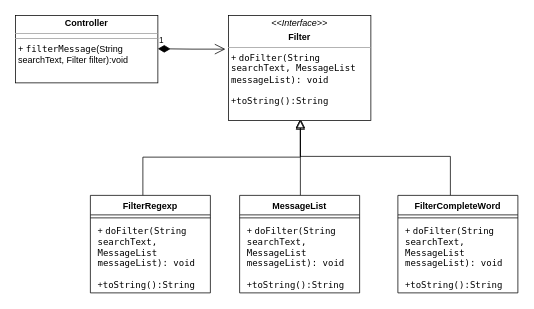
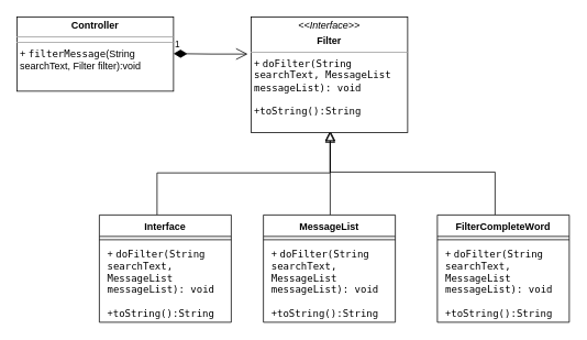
  <mxCell id="0" />
  <mxCell id="1" parent="0" />
  <mxCell id="2" value="" style="endArrow=block;endSize=10;endFill=0;shadow=0;strokeWidth=1;rounded=0;edgeStyle=elbowEdgeStyle;elbow=vertical;" parent="1" edge="1"><mxGeometry width="160" relative="1" as="geometry"><mxPoint x="190" y="260" as="sourcePoint" /><mxPoint x="400" y="158" as="targetPoint" /></mxGeometry></mxCell>
  <mxCell id="3" value="" style="endArrow=block;endSize=10;endFill=0;shadow=0;strokeWidth=1;rounded=0;edgeStyle=elbowEdgeStyle;elbow=vertical;" parent="1" edge="1"><mxGeometry width="160" relative="1" as="geometry"><mxPoint x="400" y="260" as="sourcePoint" /><mxPoint x="400" y="158" as="targetPoint" /></mxGeometry></mxCell>
  <mxCell id="4" value="" style="endArrow=block;endSize=10;endFill=0;shadow=0;strokeWidth=1;rounded=0;edgeStyle=elbowEdgeStyle;elbow=vertical;exitX=0.5;exitY=0;exitDx=0;exitDy=0;" parent="1" edge="1"><mxGeometry width="160" relative="1" as="geometry"><mxPoint x="600" y="260" as="sourcePoint" /><mxPoint x="400" y="160" as="targetPoint" /><Array as="points"><mxPoint x="439" y="208" /></Array></mxGeometry></mxCell>
  <mxCell id="5" value="&lt;p style=&quot;margin:0px;margin-top:4px;text-align:center;&quot;&gt;&lt;i&gt;&amp;lt;&amp;lt;Interface&amp;gt;&amp;gt;&lt;/i&gt;&lt;/p&gt;&lt;p style=&quot;margin:0px;margin-top:4px;text-align:center;&quot;&gt;&lt;b&gt;Filter&lt;/b&gt;&lt;br&gt;&lt;/p&gt;&lt;hr size=&quot;1&quot;&gt;&lt;p style=&quot;margin:0px;margin-left:4px;&quot;&gt;+ &lt;code&gt;&lt;span class=&quot;hljs-title.function&quot;&gt;doFilter&lt;/span&gt;&lt;span class=&quot;hljs-params&quot;&gt;(String searchText, MessageList messageList)&lt;/span&gt;: &lt;/code&gt;&lt;code&gt;void&lt;/code&gt;&lt;/p&gt;&lt;p style=&quot;margin:0px;margin-left:4px;&quot;&gt;&lt;br&gt;+&lt;code&gt;&lt;span class=&quot;hljs-title.function&quot;&gt;toString&lt;/span&gt;&lt;span class=&quot;hljs-params&quot;&gt;()&lt;/span&gt;:&lt;/code&gt;&lt;code&gt;String &lt;/code&gt;&lt;/p&gt;" style="verticalAlign=top;align=left;overflow=fill;fontSize=12;fontFamily=Helvetica;html=1;whiteSpace=wrap;" parent="1" vertex="1"><mxGeometry x="304" y="20" width="190" height="140" as="geometry" /></mxCell>
  <mxCell id="6" value="MessageList" style="swimlane;fontStyle=1;align=center;verticalAlign=top;childLayout=stackLayout;horizontal=1;startSize=26;horizontalStack=0;resizeParent=1;resizeParentMax=0;resizeLast=0;collapsible=1;marginBottom=0;whiteSpace=wrap;html=1;" parent="1" vertex="1"><mxGeometry x="319" y="260" width="160" height="130" as="geometry" /></mxCell>
  <mxCell id="7" value="" style="line;strokeWidth=1;fillColor=none;align=left;verticalAlign=middle;spacingTop=-1;spacingLeft=3;spacingRight=3;rotatable=0;labelPosition=right;points=[];portConstraint=eastwest;strokeColor=inherit;" parent="6" vertex="1"><mxGeometry y="26" width="160" height="8" as="geometry" /></mxCell>
  <mxCell id="8" value="&lt;p style=&quot;margin:0px;margin-left:4px;&quot;&gt;+ &lt;code&gt;doFilter&lt;span class=&quot;hljs-params&quot;&gt;(String searchText, MessageList messageList)&lt;/span&gt;: &lt;/code&gt;&lt;code&gt;void&lt;/code&gt;&lt;/p&gt;&lt;p style=&quot;margin:0px;margin-left:4px;&quot;&gt;&lt;br&gt;+&lt;code&gt;&lt;span class=&quot;hljs-title.function&quot;&gt;toString&lt;/span&gt;&lt;span class=&quot;hljs-params&quot;&gt;()&lt;/span&gt;:&lt;/code&gt;&lt;code&gt;String &lt;/code&gt;&lt;/p&gt;" style="text;strokeColor=none;fillColor=none;align=left;verticalAlign=top;spacingLeft=4;spacingRight=4;overflow=hidden;rotatable=0;points=[[0,0.5],[1,0.5]];portConstraint=eastwest;whiteSpace=wrap;html=1;" parent="6" vertex="1"><mxGeometry y="34" width="160" height="96" as="geometry" /></mxCell>
- <mxCell id="9" value="FilterRegexp" style="swimlane;fontStyle=1;align=center;verticalAlign=top;childLayout=stackLayout;horizontal=1;startSize=26;horizontalStack=0;resizeParent=1;resizeParentMax=0;resizeLast=0;collapsible=1;marginBottom=0;whiteSpace=wrap;html=1;" parent="1" vertex="1"><mxGeometry x="120" y="260" width="160" height="130" as="geometry" /></mxCell>
+ <mxCell id="9" value="Interface" style="swimlane;fontStyle=1;align=center;verticalAlign=top;childLayout=stackLayout;horizontal=1;startSize=26;horizontalStack=0;resizeParent=1;resizeParentMax=0;resizeLast=0;collapsible=1;marginBottom=0;whiteSpace=wrap;html=1;" parent="1" vertex="1"><mxGeometry x="120" y="260" width="160" height="130" as="geometry" /></mxCell>
  <mxCell id="10" value="" style="line;strokeWidth=1;fillColor=none;align=left;verticalAlign=middle;spacingTop=-1;spacingLeft=3;spacingRight=3;rotatable=0;labelPosition=right;points=[];portConstraint=eastwest;strokeColor=inherit;" parent="9" vertex="1"><mxGeometry y="26" width="160" height="8" as="geometry" /></mxCell>
  <mxCell id="11" value="&lt;p style=&quot;margin:0px;margin-left:4px;&quot;&gt;+ &lt;code&gt;doFilter&lt;span class=&quot;hljs-params&quot;&gt;(String searchText, MessageList messageList)&lt;/span&gt;: &lt;/code&gt;&lt;code&gt;void&lt;/code&gt;&lt;/p&gt;&lt;p style=&quot;margin:0px;margin-left:4px;&quot;&gt;&lt;br&gt;+&lt;code&gt;&lt;span class=&quot;hljs-title.function&quot;&gt;toString&lt;/span&gt;&lt;span class=&quot;hljs-params&quot;&gt;()&lt;/span&gt;:&lt;/code&gt;&lt;code&gt;String &lt;/code&gt;&lt;/p&gt;" style="text;strokeColor=none;fillColor=none;align=left;verticalAlign=top;spacingLeft=4;spacingRight=4;overflow=hidden;rotatable=0;points=[[0,0.5],[1,0.5]];portConstraint=eastwest;whiteSpace=wrap;html=1;" parent="9" vertex="1"><mxGeometry y="34" width="160" height="96" as="geometry" /></mxCell>
  <mxCell id="12" value="FilterCompleteWord" style="swimlane;fontStyle=1;align=center;verticalAlign=top;childLayout=stackLayout;horizontal=1;startSize=26;horizontalStack=0;resizeParent=1;resizeParentMax=0;resizeLast=0;collapsible=1;marginBottom=0;whiteSpace=wrap;html=1;" parent="1" vertex="1"><mxGeometry x="530" y="260" width="160" height="130" as="geometry" /></mxCell>
  <mxCell id="13" value="" style="line;strokeWidth=1;fillColor=none;align=left;verticalAlign=middle;spacingTop=-1;spacingLeft=3;spacingRight=3;rotatable=0;labelPosition=right;points=[];portConstraint=eastwest;strokeColor=inherit;" parent="12" vertex="1"><mxGeometry y="26" width="160" height="8" as="geometry" /></mxCell>
  <mxCell id="14" value="&lt;p style=&quot;margin:0px;margin-left:4px;&quot;&gt;+ &lt;code&gt;doFilter&lt;span class=&quot;hljs-params&quot;&gt;(String searchText, MessageList messageList)&lt;/span&gt;: &lt;/code&gt;&lt;code&gt;void&lt;/code&gt;&lt;/p&gt;&lt;p style=&quot;margin:0px;margin-left:4px;&quot;&gt;&lt;br&gt;+&lt;code&gt;&lt;span class=&quot;hljs-title.function&quot;&gt;toString&lt;/span&gt;&lt;span class=&quot;hljs-params&quot;&gt;()&lt;/span&gt;:&lt;/code&gt;&lt;code&gt;String &lt;/code&gt;&lt;/p&gt;" style="text;strokeColor=none;fillColor=none;align=left;verticalAlign=top;spacingLeft=4;spacingRight=4;overflow=hidden;rotatable=0;points=[[0,0.5],[1,0.5]];portConstraint=eastwest;whiteSpace=wrap;html=1;" parent="12" vertex="1"><mxGeometry y="34" width="160" height="96" as="geometry" /></mxCell>
  <mxCell id="15" value="&lt;p style=&quot;margin:0px;margin-top:4px;text-align:center;&quot;&gt;&lt;b&gt;Controller&lt;/b&gt;&lt;/p&gt;&lt;hr size=&quot;1&quot;&gt;&lt;hr size=&quot;1&quot;&gt;&lt;p style=&quot;margin:0px;margin-left:4px;&quot;&gt;+&amp;nbsp;&lt;code&gt;&lt;span class=&quot;hljs-title.function&quot;&gt;filterMessage&lt;/span&gt;&lt;span class=&quot;hljs-params&quot;&gt;&lt;span class=&quot;hljs-params&quot;&gt;&lt;/span&gt;&lt;/span&gt;&lt;/code&gt;(String searchText, Filter filter):void&lt;/p&gt;" style="verticalAlign=top;align=left;overflow=fill;fontSize=12;fontFamily=Helvetica;html=1;whiteSpace=wrap;" parent="1" vertex="1"><mxGeometry x="20" y="20" width="190" height="90" as="geometry" /></mxCell>
  <mxCell id="16" value="1" style="endArrow=open;html=1;endSize=12;startArrow=diamondThin;startSize=14;startFill=1;edgeStyle=orthogonalEdgeStyle;align=left;verticalAlign=bottom;rounded=0;" parent="1" edge="1"><mxGeometry x="-1" y="3" relative="1" as="geometry"><mxPoint x="210" y="64.5" as="sourcePoint" /><mxPoint x="300" y="65" as="targetPoint" /></mxGeometry></mxCell>
